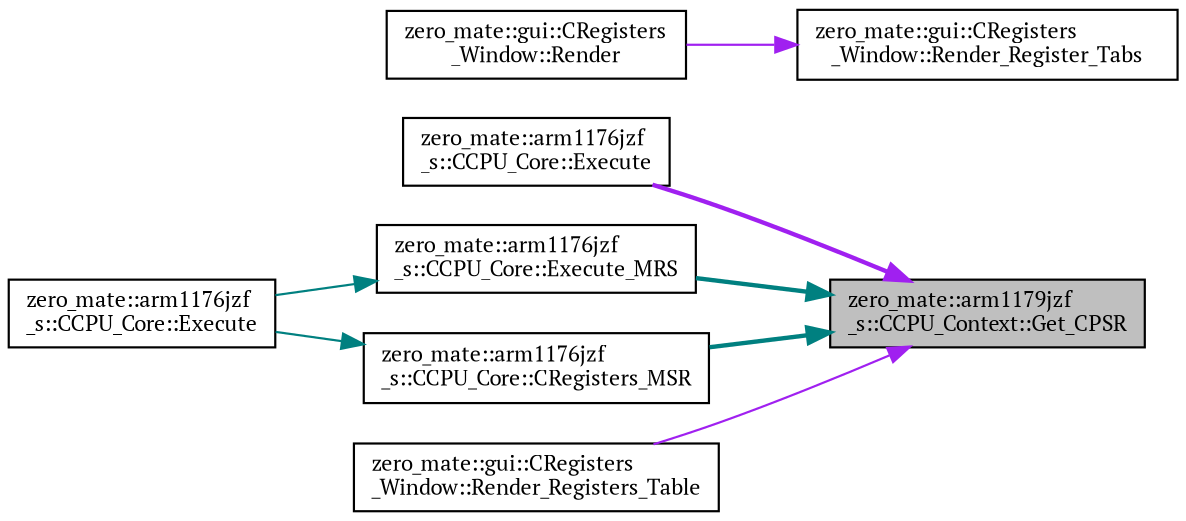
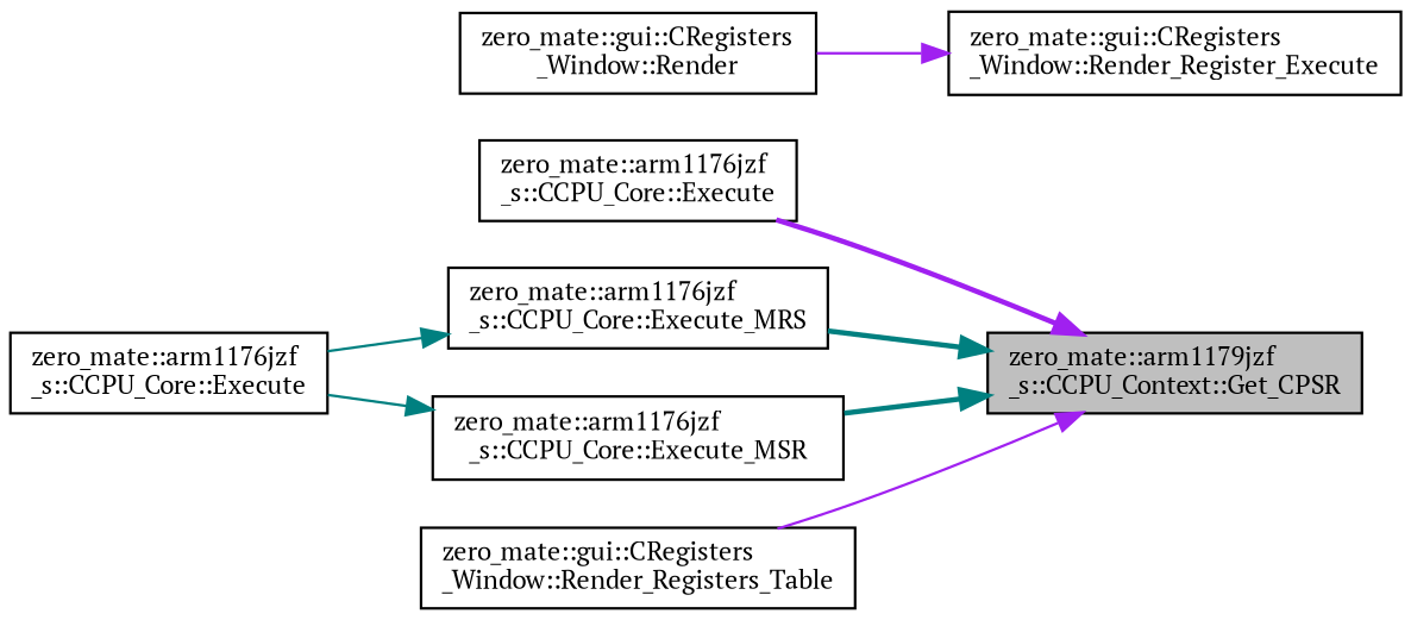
  digraph {
    fontname="PT Serif"
    rankdir=RL
    node [color=black fontname="PT Serif" fontsize=10 shape=record]
    edge [color=teal dir=back fontname="PT Serif" fontsize=10 labelfontname=Helvetica labelfontsize=10 style=solid]
    n1 [fillcolor=grey75 fontcolor=black height=0.2 label="zero_mate::arm1179jzf\l_s::CCPU_Context::Get_CPSR" style=filled width=0.4]
    n2 [height=0.2 label="zero_mate::arm1176jzf\l_s::CCPU_Core::Execute" width=0.4]
    n3 [height=0.2 label="zero_mate::arm1176jzf\l_s::CCPU_Core::Execute_MRS" width=0.4]
-   n4 [height=0.2 label="zero_mate::arm1176jzf\l_s::CCPU_Core::CRegisters_MSR" width=0.4]
+   n4 [height=0.2 label="zero_mate::arm1176jzf\l_s::CCPU_Core::Execute_MSR" width=0.4]
    n5 [height=0.2 label="zero_mate::gui::CRegisters\l_Window::Render_Registers_Table" width=0.4]
    n6 [height=0.2 label="zero_mate::arm1176jzf\l_s::CCPU_Core::Execute" width=0.4]
-   n7 [height=0.2 label="zero_mate::gui::CRegisters\l_Window::Render_Register_Tabs" width=0.4]
+   n7 [height=0.2 label="zero_mate::gui::CRegisters\l_Window::Render_Register_Execute" width=0.4]
    n8 [height=0.2 label="zero_mate::gui::CRegisters\l_Window::Render" width=0.4]
    n1 -> n2 [color=purple style=bold]
    n1 -> n3 [style=bold]
    n1 -> n4 [style=bold]
    n1 -> n5 [color=purple]
    n3 -> n6
    n4 -> n6
    n7 -> n8 [color=purple]
  }
